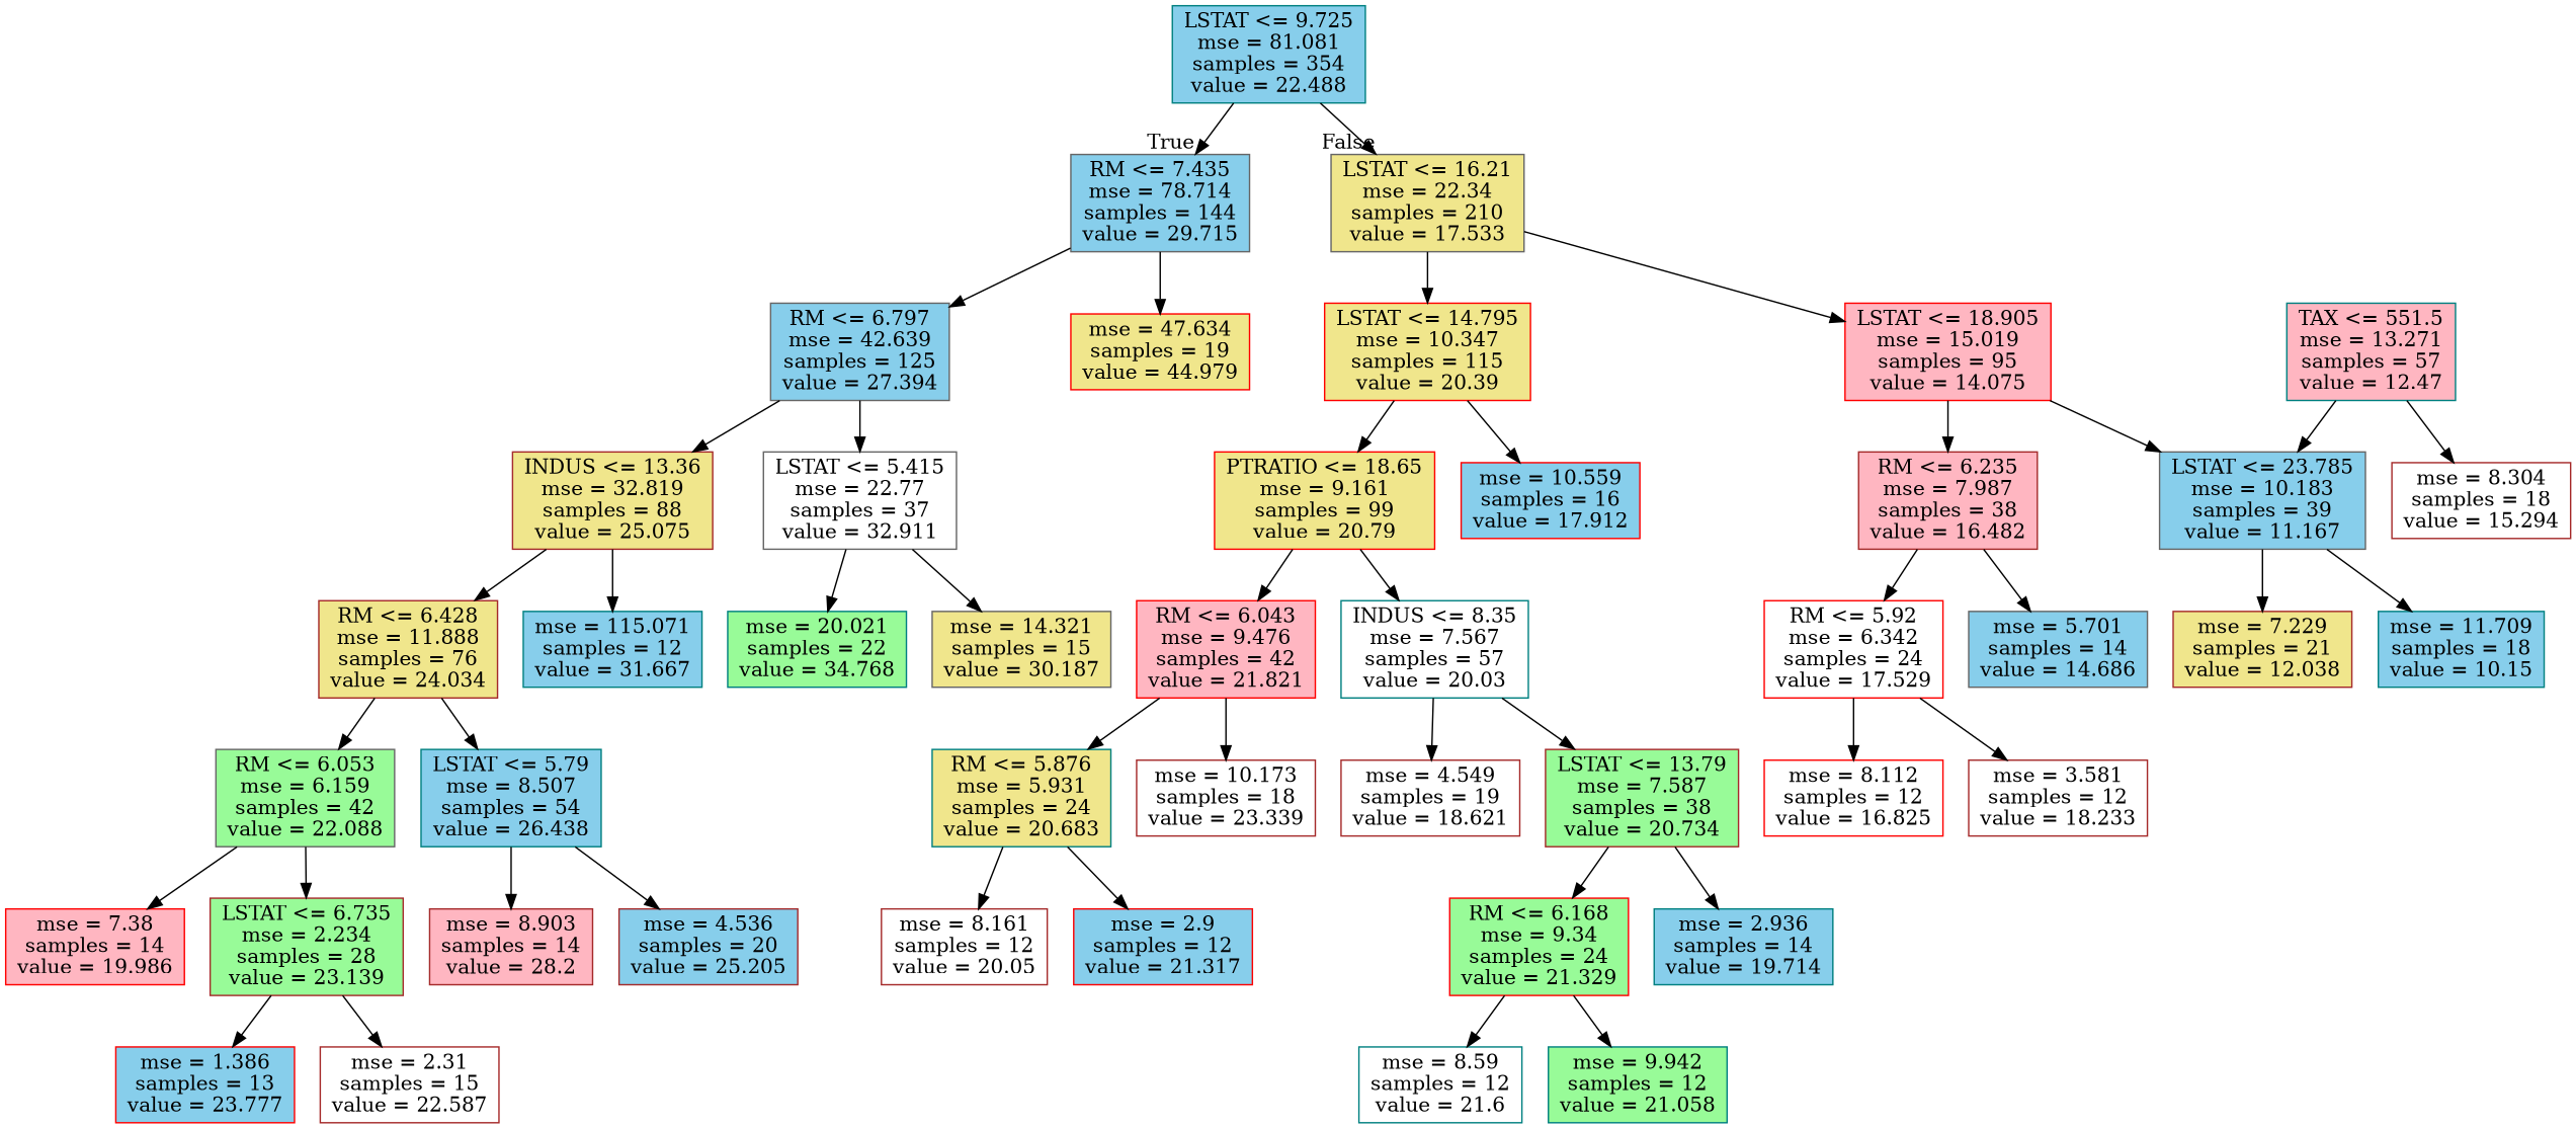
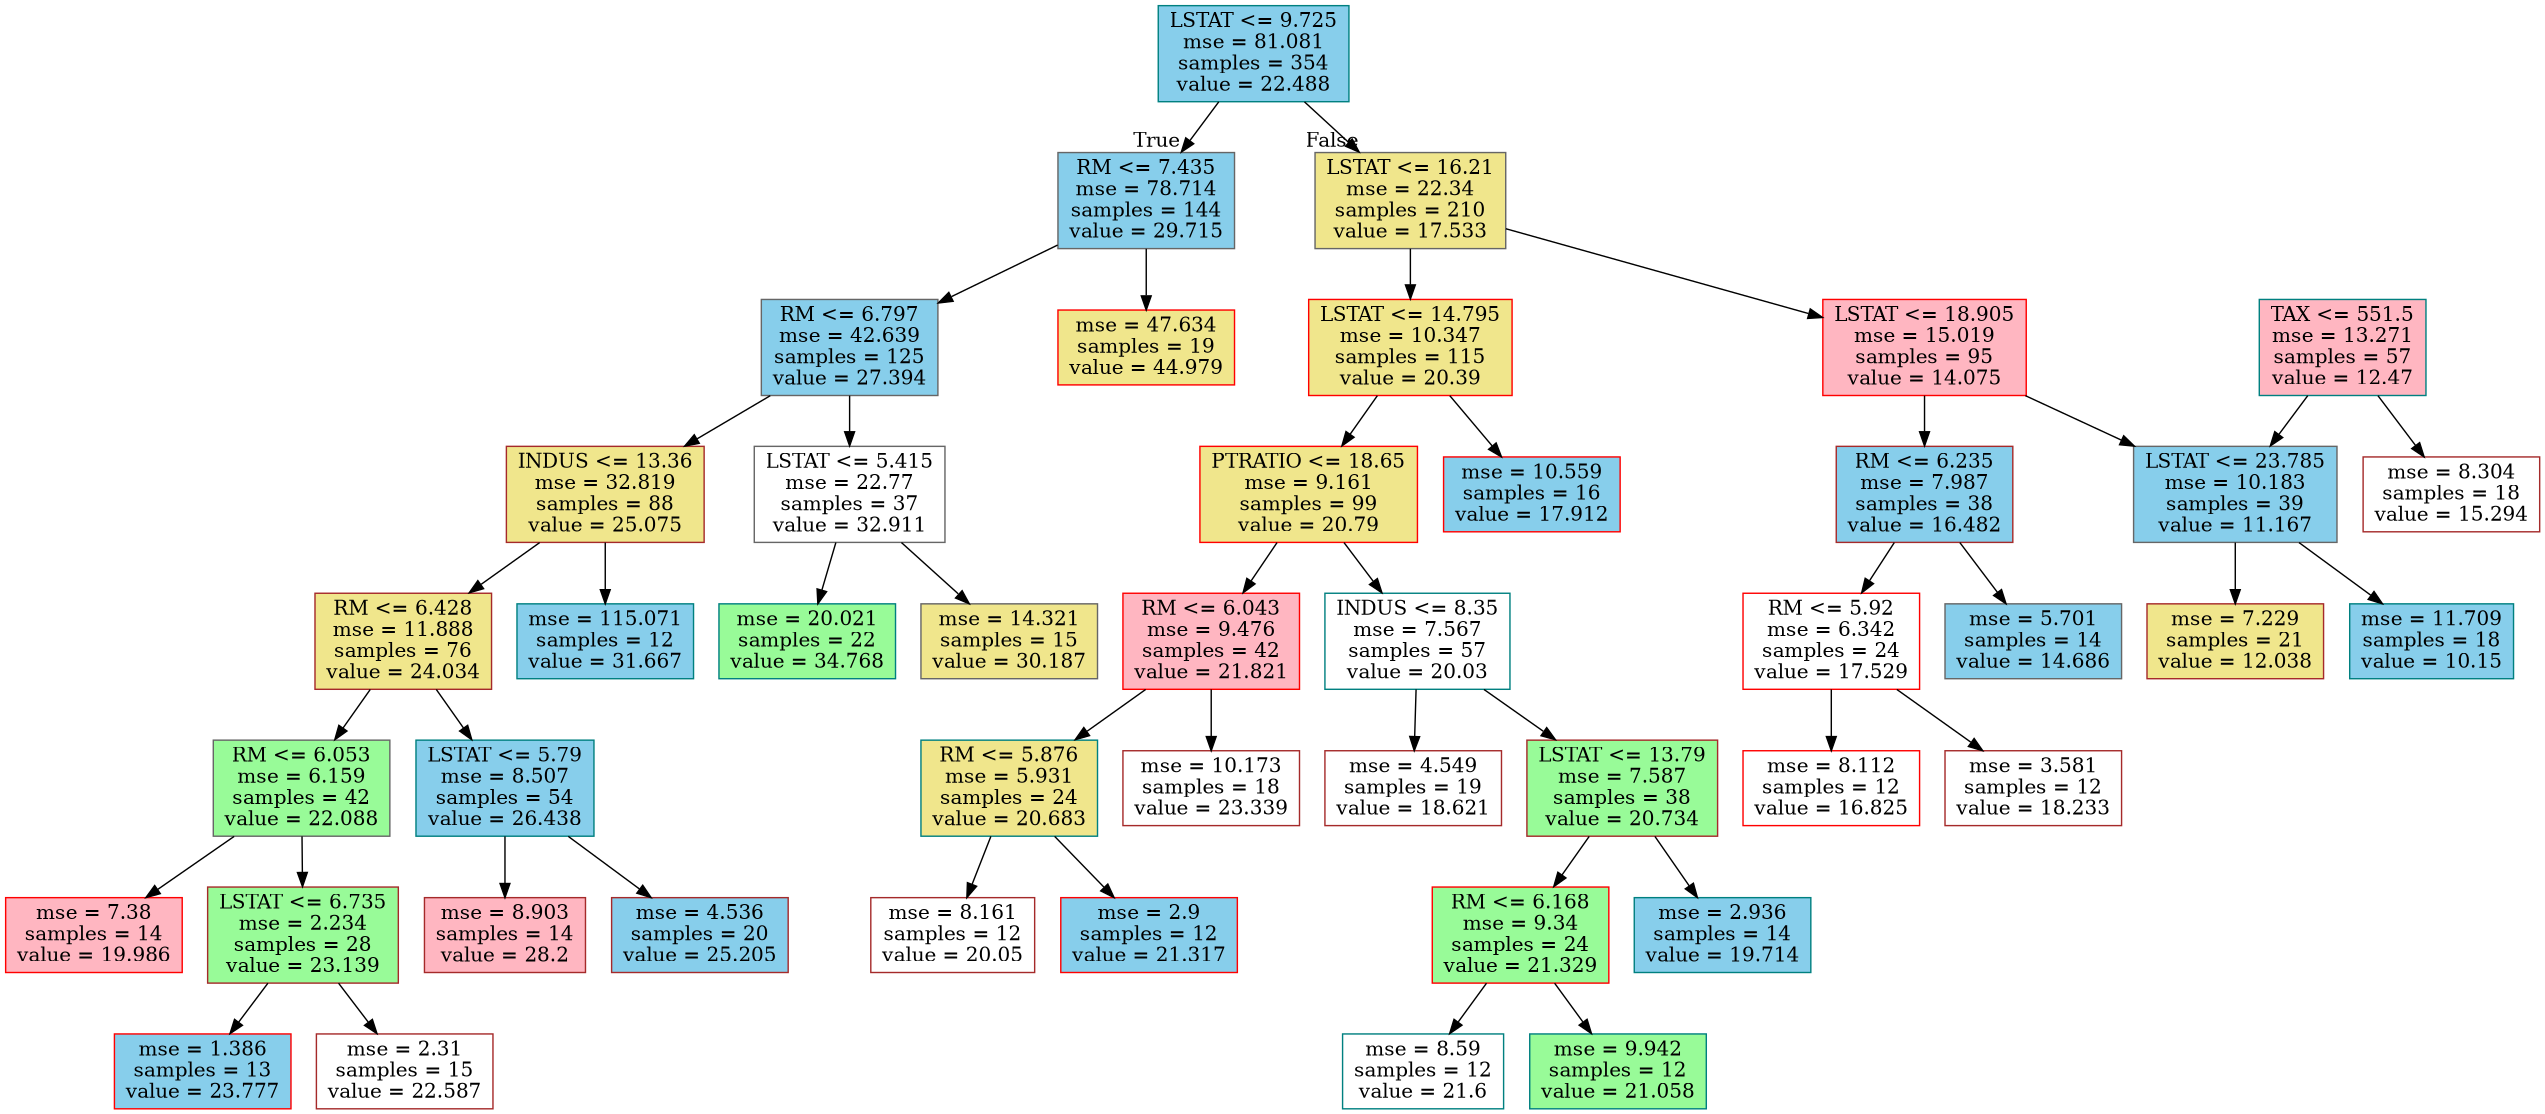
  digraph {
    node [color=brown fillcolor=skyblue shape=box style=filled]
    n1 [color=teal label="LSTAT <= 9.725\nmse = 81.081\nsamples = 354\nvalue = 22.488"]
    n2 [color=gray40 label="RM <= 7.435\nmse = 78.714\nsamples = 144\nvalue = 29.715"]
    n3 [color=gray40 fillcolor=khaki label="LSTAT <= 16.21\nmse = 22.34\nsamples = 210\nvalue = 17.533"]
    n4 [color=gray40 label="RM <= 6.797\nmse = 42.639\nsamples = 125\nvalue = 27.394"]
    n5 [color=red fillcolor=khaki label="mse = 47.634\nsamples = 19\nvalue = 44.979"]
    n6 [color=red fillcolor=khaki label="LSTAT <= 14.795\nmse = 10.347\nsamples = 115\nvalue = 20.39"]
    n7 [color=red fillcolor=lightpink label="LSTAT <= 18.905\nmse = 15.019\nsamples = 95\nvalue = 14.075"]
    n8 [fillcolor=khaki label="INDUS <= 13.36\nmse = 32.819\nsamples = 88\nvalue = 25.075"]
    n9 [color=gray40 fillcolor=white label="LSTAT <= 5.415\nmse = 22.77\nsamples = 37\nvalue = 32.911"]
    n10 [fillcolor=khaki label="RM <= 6.428\nmse = 11.888\nsamples = 76\nvalue = 24.034"]
    n11 [color=teal label="mse = 115.071\nsamples = 12\nvalue = 31.667"]
    n12 [color=teal fillcolor=palegreen label="mse = 20.021\nsamples = 22\nvalue = 34.768"]
    n13 [color=gray40 fillcolor=khaki label="mse = 14.321\nsamples = 15\nvalue = 30.187"]
    n14 [color=gray40 fillcolor=palegreen label="RM <= 6.053\nmse = 6.159\nsamples = 42\nvalue = 22.088"]
    n15 [color=teal label="LSTAT <= 5.79\nmse = 8.507\nsamples = 54\nvalue = 26.438"]
    n16 [color=red fillcolor=lightpink label="mse = 7.38\nsamples = 14\nvalue = 19.986"]
    n17 [fillcolor=palegreen label="LSTAT <= 6.735\nmse = 2.234\nsamples = 28\nvalue = 23.139"]
    n18 [fillcolor=lightpink label="mse = 8.903\nsamples = 14\nvalue = 28.2"]
    n19 [label="mse = 4.536\nsamples = 20\nvalue = 25.205"]
    n20 [color=red label="mse = 1.386\nsamples = 13\nvalue = 23.777"]
    n21 [fillcolor=white label="mse = 2.31\nsamples = 15\nvalue = 22.587"]
    n22 [color=red fillcolor=khaki label="PTRATIO <= 18.65\nmse = 9.161\nsamples = 99\nvalue = 20.79"]
    n23 [color=red label="mse = 10.559\nsamples = 16\nvalue = 17.912"]
-   n24 [fillcolor=lightpink label="RM <= 6.235\nmse = 7.987\nsamples = 38\nvalue = 16.482"]
+   n24 [label="RM <= 6.235\nmse = 7.987\nsamples = 38\nvalue = 16.482"]
    n25 [color=gray40 label="LSTAT <= 23.785\nmse = 10.183\nsamples = 39\nvalue = 11.167"]
    n26 [color=red fillcolor=lightpink label="RM <= 6.043\nmse = 9.476\nsamples = 42\nvalue = 21.821"]
    n27 [color=teal fillcolor=white label="INDUS <= 8.35\nmse = 7.567\nsamples = 57\nvalue = 20.03"]
    n28 [color=teal fillcolor=khaki label="RM <= 5.876\nmse = 5.931\nsamples = 24\nvalue = 20.683"]
    n29 [fillcolor=white label="mse = 10.173\nsamples = 18\nvalue = 23.339"]
    n30 [fillcolor=white label="mse = 4.549\nsamples = 19\nvalue = 18.621"]
    n31 [fillcolor=palegreen label="LSTAT <= 13.79\nmse = 7.587\nsamples = 38\nvalue = 20.734"]
    n32 [fillcolor=white label="mse = 8.161\nsamples = 12\nvalue = 20.05"]
    n33 [color=red label="mse = 2.9\nsamples = 12\nvalue = 21.317"]
    n34 [color=red fillcolor=palegreen label="RM <= 6.168\nmse = 9.34\nsamples = 24\nvalue = 21.329"]
    n35 [color=teal label="mse = 2.936\nsamples = 14\nvalue = 19.714"]
    n36 [color=teal fillcolor=white label="mse = 8.59\nsamples = 12\nvalue = 21.6"]
    n37 [color=teal fillcolor=palegreen label="mse = 9.942\nsamples = 12\nvalue = 21.058"]
    n38 [color=red fillcolor=white label="RM <= 5.92\nmse = 6.342\nsamples = 24\nvalue = 17.529"]
    n39 [color=gray40 label="mse = 5.701\nsamples = 14\nvalue = 14.686"]
    n40 [color=teal fillcolor=lightpink label="TAX <= 551.5\nmse = 13.271\nsamples = 57\nvalue = 12.47"]
    n41 [fillcolor=white label="mse = 8.304\nsamples = 18\nvalue = 15.294"]
    n42 [color=red fillcolor=white label="mse = 8.112\nsamples = 12\nvalue = 16.825"]
    n43 [fillcolor=white label="mse = 3.581\nsamples = 12\nvalue = 18.233"]
    n44 [fillcolor=khaki label="mse = 7.229\nsamples = 21\nvalue = 12.038"]
    n45 [color=teal label="mse = 11.709\nsamples = 18\nvalue = 10.15"]
    n1 -> n2 [headlabel=True labelangle=45 labeldistance=2.5]
    n1 -> n3 [headlabel=False labelangle=-45 labeldistance=2.5]
    n2 -> n4
    n2 -> n5
    n3 -> n6
    n3 -> n7
    n4 -> n8
    n4 -> n9
    n6 -> n22
    n6 -> n23
    n7 -> n24
    n7 -> n25
    n8 -> n10
    n8 -> n11
    n9 -> n12
    n9 -> n13
    n10 -> n14
    n10 -> n15
    n14 -> n16
    n14 -> n17
    n15 -> n18
    n15 -> n19
    n17 -> n20
    n17 -> n21
    n22 -> n26
    n22 -> n27
    n24 -> n38
    n24 -> n39
    n25 -> n44
    n25 -> n45
    n26 -> n28
    n26 -> n29
    n27 -> n30
    n27 -> n31
    n28 -> n32
    n28 -> n33
    n31 -> n34
    n31 -> n35
    n34 -> n36
    n34 -> n37
    n38 -> n42
    n38 -> n43
    n40 -> n25
    n40 -> n41
  }
